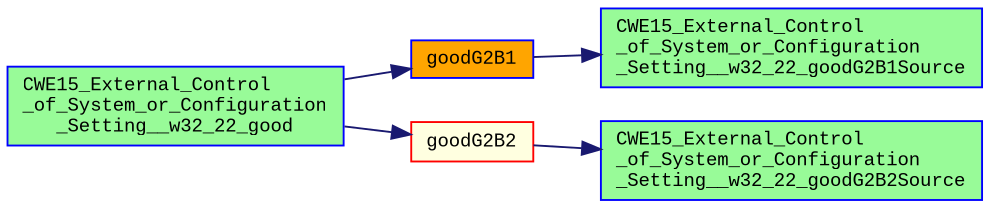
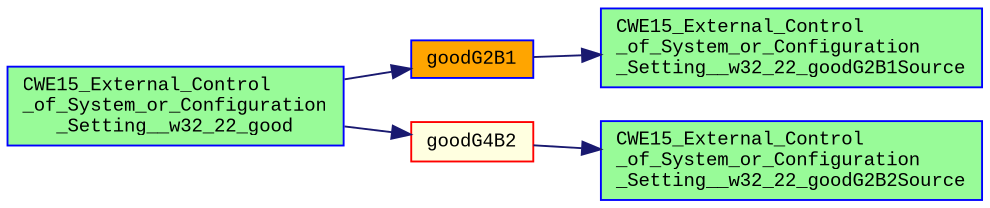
  digraph {
    rankdir=LR
    fontname="Liberation Mono"
    node [color=blue fillcolor=palegreen fontname="Liberation Mono" fontsize=10 shape=record style=filled]
    edge [color=midnightblue fontname="Liberation Mono" fontsize=10 labelfontname=Helvetica labelfontsize=10 style=solid]
    n1 [fontcolor=black height=0.2 label="CWE15_External_Control\l_of_System_or_Configuration\l_Setting__w32_22_good" width=0.4]
    n2 [fillcolor=orange height=0.2 label=goodG2B1 width=0.4]
-   n3 [color=red fillcolor=lightyellow height=0.2 label=goodG2B2 width=0.4]
+   n3 [color=red fillcolor=lightyellow height=0.2 label=goodG4B2 width=0.4]
    n4 [height=0.2 label="CWE15_External_Control\l_of_System_or_Configuration\l_Setting__w32_22_goodG2B1Source" width=0.4]
    n5 [height=0.2 label="CWE15_External_Control\l_of_System_or_Configuration\l_Setting__w32_22_goodG2B2Source" width=0.4]
    n1 -> n2
    n1 -> n3
    n2 -> n4
    n3 -> n5
  }
